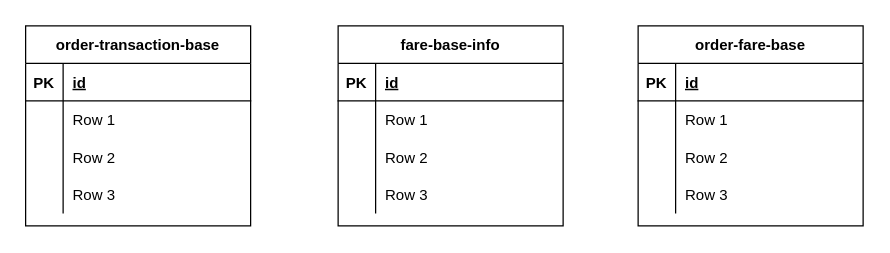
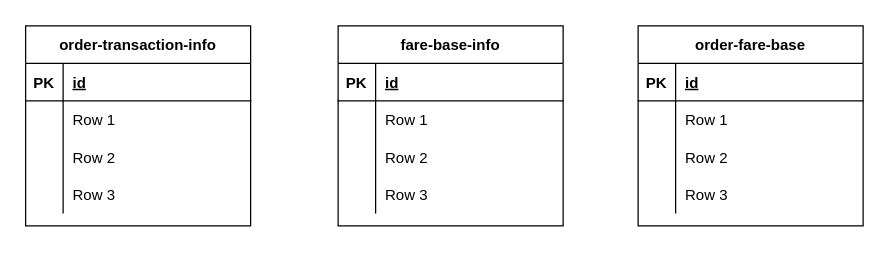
  <mxCell id="0" />
  <mxCell id="1" parent="0" />
- <mxCell id="2" value="order-transaction-base" style="shape=table;startSize=30;container=1;collapsible=1;childLayout=tableLayout;fixedRows=1;rowLines=0;fontStyle=1;align=center;resizeLast=1;" vertex="1" parent="1"><mxGeometry x="20" y="20" width="180" height="160" as="geometry" /></mxCell>
+ <mxCell id="2" value="order-transaction-info" style="shape=table;startSize=30;container=1;collapsible=1;childLayout=tableLayout;fixedRows=1;rowLines=0;fontStyle=1;align=center;resizeLast=1;" vertex="1" parent="1"><mxGeometry x="20" y="20" width="180" height="160" as="geometry" /></mxCell>
  <mxCell id="3" value="" style="shape=partialRectangle;collapsible=0;dropTarget=0;pointerEvents=0;fillColor=none;top=0;left=0;bottom=1;right=0;points=[[0,0.5],[1,0.5]];portConstraint=eastwest;" vertex="1" parent="2"><mxGeometry y="30" width="180" height="30" as="geometry" /></mxCell>
  <mxCell id="4" value="PK" style="shape=partialRectangle;connectable=0;fillColor=none;top=0;left=0;bottom=0;right=0;fontStyle=1;overflow=hidden;" vertex="1" parent="3"><mxGeometry width="30" height="30" as="geometry"><mxRectangle width="30" height="30" as="alternateBounds" /></mxGeometry></mxCell>
  <mxCell id="5" value="id" style="shape=partialRectangle;connectable=0;fillColor=none;top=0;left=0;bottom=0;right=0;align=left;spacingLeft=6;fontStyle=5;overflow=hidden;" vertex="1" parent="3"><mxGeometry x="30" width="150" height="30" as="geometry"><mxRectangle width="150" height="30" as="alternateBounds" /></mxGeometry></mxCell>
  <mxCell id="6" value="" style="shape=partialRectangle;collapsible=0;dropTarget=0;pointerEvents=0;fillColor=none;top=0;left=0;bottom=0;right=0;points=[[0,0.5],[1,0.5]];portConstraint=eastwest;" vertex="1" parent="2"><mxGeometry y="60" width="180" height="30" as="geometry" /></mxCell>
  <mxCell id="7" value="" style="shape=partialRectangle;connectable=0;fillColor=none;top=0;left=0;bottom=0;right=0;editable=1;overflow=hidden;" vertex="1" parent="6"><mxGeometry width="30" height="30" as="geometry"><mxRectangle width="30" height="30" as="alternateBounds" /></mxGeometry></mxCell>
  <mxCell id="8" value="Row 1" style="shape=partialRectangle;connectable=0;fillColor=none;top=0;left=0;bottom=0;right=0;align=left;spacingLeft=6;overflow=hidden;" vertex="1" parent="6"><mxGeometry x="30" width="150" height="30" as="geometry"><mxRectangle width="150" height="30" as="alternateBounds" /></mxGeometry></mxCell>
  <mxCell id="9" value="" style="shape=partialRectangle;collapsible=0;dropTarget=0;pointerEvents=0;fillColor=none;top=0;left=0;bottom=0;right=0;points=[[0,0.5],[1,0.5]];portConstraint=eastwest;" vertex="1" parent="2"><mxGeometry y="90" width="180" height="30" as="geometry" /></mxCell>
  <mxCell id="10" value="" style="shape=partialRectangle;connectable=0;fillColor=none;top=0;left=0;bottom=0;right=0;editable=1;overflow=hidden;" vertex="1" parent="9"><mxGeometry width="30" height="30" as="geometry"><mxRectangle width="30" height="30" as="alternateBounds" /></mxGeometry></mxCell>
  <mxCell id="11" value="Row 2" style="shape=partialRectangle;connectable=0;fillColor=none;top=0;left=0;bottom=0;right=0;align=left;spacingLeft=6;overflow=hidden;" vertex="1" parent="9"><mxGeometry x="30" width="150" height="30" as="geometry"><mxRectangle width="150" height="30" as="alternateBounds" /></mxGeometry></mxCell>
  <mxCell id="12" value="" style="shape=partialRectangle;collapsible=0;dropTarget=0;pointerEvents=0;fillColor=none;top=0;left=0;bottom=0;right=0;points=[[0,0.5],[1,0.5]];portConstraint=eastwest;" vertex="1" parent="2"><mxGeometry y="120" width="180" height="30" as="geometry" /></mxCell>
  <mxCell id="13" value="" style="shape=partialRectangle;connectable=0;fillColor=none;top=0;left=0;bottom=0;right=0;editable=1;overflow=hidden;" vertex="1" parent="12"><mxGeometry width="30" height="30" as="geometry"><mxRectangle width="30" height="30" as="alternateBounds" /></mxGeometry></mxCell>
  <mxCell id="14" value="Row 3" style="shape=partialRectangle;connectable=0;fillColor=none;top=0;left=0;bottom=0;right=0;align=left;spacingLeft=6;overflow=hidden;" vertex="1" parent="12"><mxGeometry x="30" width="150" height="30" as="geometry"><mxRectangle width="150" height="30" as="alternateBounds" /></mxGeometry></mxCell>
  <mxCell id="15" value="fare-base-info" style="shape=table;startSize=30;container=1;collapsible=1;childLayout=tableLayout;fixedRows=1;rowLines=0;fontStyle=1;align=center;resizeLast=1;" vertex="1" parent="1"><mxGeometry x="270" y="20" width="180" height="160" as="geometry" /></mxCell>
  <mxCell id="16" value="" style="shape=partialRectangle;collapsible=0;dropTarget=0;pointerEvents=0;fillColor=none;top=0;left=0;bottom=1;right=0;points=[[0,0.5],[1,0.5]];portConstraint=eastwest;" vertex="1" parent="15"><mxGeometry y="30" width="180" height="30" as="geometry" /></mxCell>
  <mxCell id="17" value="PK" style="shape=partialRectangle;connectable=0;fillColor=none;top=0;left=0;bottom=0;right=0;fontStyle=1;overflow=hidden;" vertex="1" parent="16"><mxGeometry width="30" height="30" as="geometry"><mxRectangle width="30" height="30" as="alternateBounds" /></mxGeometry></mxCell>
  <mxCell id="18" value="id" style="shape=partialRectangle;connectable=0;fillColor=none;top=0;left=0;bottom=0;right=0;align=left;spacingLeft=6;fontStyle=5;overflow=hidden;" vertex="1" parent="16"><mxGeometry x="30" width="150" height="30" as="geometry"><mxRectangle width="150" height="30" as="alternateBounds" /></mxGeometry></mxCell>
  <mxCell id="19" value="" style="shape=partialRectangle;collapsible=0;dropTarget=0;pointerEvents=0;fillColor=none;top=0;left=0;bottom=0;right=0;points=[[0,0.5],[1,0.5]];portConstraint=eastwest;" vertex="1" parent="15"><mxGeometry y="60" width="180" height="30" as="geometry" /></mxCell>
  <mxCell id="20" value="" style="shape=partialRectangle;connectable=0;fillColor=none;top=0;left=0;bottom=0;right=0;editable=1;overflow=hidden;" vertex="1" parent="19"><mxGeometry width="30" height="30" as="geometry"><mxRectangle width="30" height="30" as="alternateBounds" /></mxGeometry></mxCell>
  <mxCell id="21" value="Row 1" style="shape=partialRectangle;connectable=0;fillColor=none;top=0;left=0;bottom=0;right=0;align=left;spacingLeft=6;overflow=hidden;" vertex="1" parent="19"><mxGeometry x="30" width="150" height="30" as="geometry"><mxRectangle width="150" height="30" as="alternateBounds" /></mxGeometry></mxCell>
  <mxCell id="22" value="" style="shape=partialRectangle;collapsible=0;dropTarget=0;pointerEvents=0;fillColor=none;top=0;left=0;bottom=0;right=0;points=[[0,0.5],[1,0.5]];portConstraint=eastwest;" vertex="1" parent="15"><mxGeometry y="90" width="180" height="30" as="geometry" /></mxCell>
  <mxCell id="23" value="" style="shape=partialRectangle;connectable=0;fillColor=none;top=0;left=0;bottom=0;right=0;editable=1;overflow=hidden;" vertex="1" parent="22"><mxGeometry width="30" height="30" as="geometry"><mxRectangle width="30" height="30" as="alternateBounds" /></mxGeometry></mxCell>
  <mxCell id="24" value="Row 2" style="shape=partialRectangle;connectable=0;fillColor=none;top=0;left=0;bottom=0;right=0;align=left;spacingLeft=6;overflow=hidden;" vertex="1" parent="22"><mxGeometry x="30" width="150" height="30" as="geometry"><mxRectangle width="150" height="30" as="alternateBounds" /></mxGeometry></mxCell>
  <mxCell id="25" value="" style="shape=partialRectangle;collapsible=0;dropTarget=0;pointerEvents=0;fillColor=none;top=0;left=0;bottom=0;right=0;points=[[0,0.5],[1,0.5]];portConstraint=eastwest;" vertex="1" parent="15"><mxGeometry y="120" width="180" height="30" as="geometry" /></mxCell>
  <mxCell id="26" value="" style="shape=partialRectangle;connectable=0;fillColor=none;top=0;left=0;bottom=0;right=0;editable=1;overflow=hidden;" vertex="1" parent="25"><mxGeometry width="30" height="30" as="geometry"><mxRectangle width="30" height="30" as="alternateBounds" /></mxGeometry></mxCell>
  <mxCell id="27" value="Row 3" style="shape=partialRectangle;connectable=0;fillColor=none;top=0;left=0;bottom=0;right=0;align=left;spacingLeft=6;overflow=hidden;" vertex="1" parent="25"><mxGeometry x="30" width="150" height="30" as="geometry"><mxRectangle width="150" height="30" as="alternateBounds" /></mxGeometry></mxCell>
  <mxCell id="28" value="order-fare-base" style="shape=table;startSize=30;container=1;collapsible=1;childLayout=tableLayout;fixedRows=1;rowLines=0;fontStyle=1;align=center;resizeLast=1;" vertex="1" parent="1"><mxGeometry x="510" y="20" width="180" height="160" as="geometry" /></mxCell>
  <mxCell id="29" value="" style="shape=partialRectangle;collapsible=0;dropTarget=0;pointerEvents=0;fillColor=none;top=0;left=0;bottom=1;right=0;points=[[0,0.5],[1,0.5]];portConstraint=eastwest;" vertex="1" parent="28"><mxGeometry y="30" width="180" height="30" as="geometry" /></mxCell>
  <mxCell id="30" value="PK" style="shape=partialRectangle;connectable=0;fillColor=none;top=0;left=0;bottom=0;right=0;fontStyle=1;overflow=hidden;" vertex="1" parent="29"><mxGeometry width="30" height="30" as="geometry"><mxRectangle width="30" height="30" as="alternateBounds" /></mxGeometry></mxCell>
  <mxCell id="31" value="id" style="shape=partialRectangle;connectable=0;fillColor=none;top=0;left=0;bottom=0;right=0;align=left;spacingLeft=6;fontStyle=5;overflow=hidden;" vertex="1" parent="29"><mxGeometry x="30" width="150" height="30" as="geometry"><mxRectangle width="150" height="30" as="alternateBounds" /></mxGeometry></mxCell>
  <mxCell id="32" value="" style="shape=partialRectangle;collapsible=0;dropTarget=0;pointerEvents=0;fillColor=none;top=0;left=0;bottom=0;right=0;points=[[0,0.5],[1,0.5]];portConstraint=eastwest;" vertex="1" parent="28"><mxGeometry y="60" width="180" height="30" as="geometry" /></mxCell>
  <mxCell id="33" value="" style="shape=partialRectangle;connectable=0;fillColor=none;top=0;left=0;bottom=0;right=0;editable=1;overflow=hidden;" vertex="1" parent="32"><mxGeometry width="30" height="30" as="geometry"><mxRectangle width="30" height="30" as="alternateBounds" /></mxGeometry></mxCell>
  <mxCell id="34" value="Row 1" style="shape=partialRectangle;connectable=0;fillColor=none;top=0;left=0;bottom=0;right=0;align=left;spacingLeft=6;overflow=hidden;" vertex="1" parent="32"><mxGeometry x="30" width="150" height="30" as="geometry"><mxRectangle width="150" height="30" as="alternateBounds" /></mxGeometry></mxCell>
  <mxCell id="35" value="" style="shape=partialRectangle;collapsible=0;dropTarget=0;pointerEvents=0;fillColor=none;top=0;left=0;bottom=0;right=0;points=[[0,0.5],[1,0.5]];portConstraint=eastwest;" vertex="1" parent="28"><mxGeometry y="90" width="180" height="30" as="geometry" /></mxCell>
  <mxCell id="36" value="" style="shape=partialRectangle;connectable=0;fillColor=none;top=0;left=0;bottom=0;right=0;editable=1;overflow=hidden;" vertex="1" parent="35"><mxGeometry width="30" height="30" as="geometry"><mxRectangle width="30" height="30" as="alternateBounds" /></mxGeometry></mxCell>
  <mxCell id="37" value="Row 2" style="shape=partialRectangle;connectable=0;fillColor=none;top=0;left=0;bottom=0;right=0;align=left;spacingLeft=6;overflow=hidden;" vertex="1" parent="35"><mxGeometry x="30" width="150" height="30" as="geometry"><mxRectangle width="150" height="30" as="alternateBounds" /></mxGeometry></mxCell>
  <mxCell id="38" value="" style="shape=partialRectangle;collapsible=0;dropTarget=0;pointerEvents=0;fillColor=none;top=0;left=0;bottom=0;right=0;points=[[0,0.5],[1,0.5]];portConstraint=eastwest;" vertex="1" parent="28"><mxGeometry y="120" width="180" height="30" as="geometry" /></mxCell>
  <mxCell id="39" value="" style="shape=partialRectangle;connectable=0;fillColor=none;top=0;left=0;bottom=0;right=0;editable=1;overflow=hidden;" vertex="1" parent="38"><mxGeometry width="30" height="30" as="geometry"><mxRectangle width="30" height="30" as="alternateBounds" /></mxGeometry></mxCell>
  <mxCell id="40" value="Row 3" style="shape=partialRectangle;connectable=0;fillColor=none;top=0;left=0;bottom=0;right=0;align=left;spacingLeft=6;overflow=hidden;" vertex="1" parent="38"><mxGeometry x="30" width="150" height="30" as="geometry"><mxRectangle width="150" height="30" as="alternateBounds" /></mxGeometry></mxCell>
